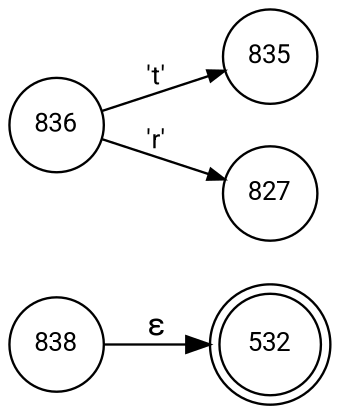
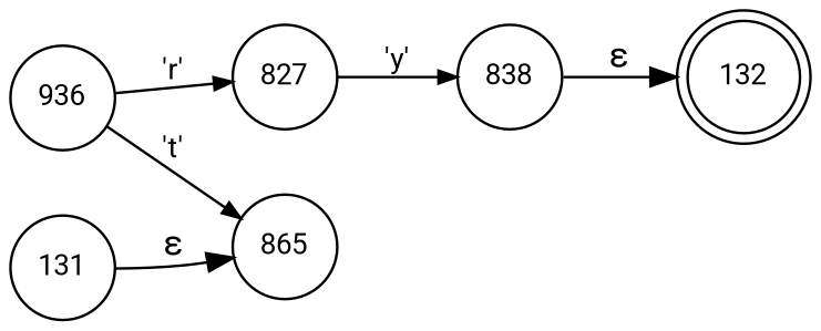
  digraph {
    fontname=Roboto
    rankdir=LR
    node [fixedsize=true fontname=Roboto fontsize=11 shape=circle peripheries=1]
    edge [fontname=Roboto arrowhead=normal arrowsize=.7 fontsize=11]
-   n1 [label=532 shape=doublecircle width=.6 peripheries=""]
-   n3 [label=835 width=.55]
-   n4 [label=836 width=.55]
+   n1 [label=132 shape=doublecircle width=.6 peripheries=""]
+   n2 [label=131 width=.55]
+   n3 [label=865 width=.55]
+   n4 [label=936 width=.55]
    n5 [label=827 width=.55]
    n6 [label=838 width=.55]
+   n2 -> n3 [label="&epsilon;" arrowhead="" arrowsize="" fontsize=""]
    n4 -> n3 [label="'t'"]
    n4 -> n5 [label="'r'"]
+   n5 -> n6 [label="'y'"]
    n6 -> n1 [label="&epsilon;" arrowhead="" arrowsize="" fontsize=""]
  }
